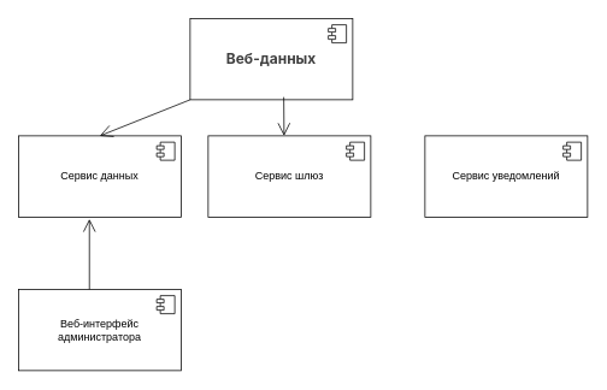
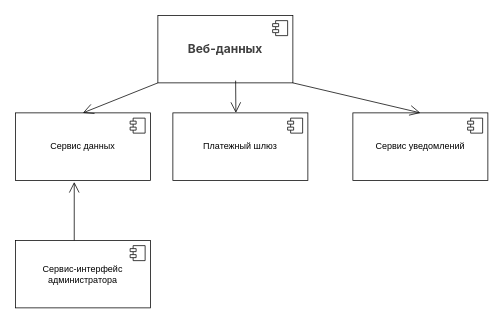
  <mxCell id="0" />
  <mxCell id="1" parent="0" />
  <mxCell id="2" value="&lt;span style=&quot;color: rgb(64, 64, 64); font-family: Inter, system-ui, -apple-system, BlinkMacSystemFont, &amp;quot;Segoe UI&amp;quot;, Roboto, &amp;quot;Noto Sans&amp;quot;, Ubuntu, Cantarell, &amp;quot;Helvetica Neue&amp;quot;, Oxygen, &amp;quot;Open Sans&amp;quot;, sans-serif; font-size: 16.002px; text-align: left;&quot;&gt;Веб-данных&lt;/span&gt;" style="html=1;dropTarget=0;whiteSpace=wrap;fontStyle=1" parent="1" vertex="1"><mxGeometry x="210" y="20" width="180" height="90" as="geometry" /></mxCell>
  <mxCell id="3" value="" style="shape=module;jettyWidth=8;jettyHeight=4;" parent="2" vertex="1"><mxGeometry x="1" width="20" height="20" relative="1" as="geometry"><mxPoint x="-27" y="7" as="offset" /></mxGeometry></mxCell>
- <mxCell id="4" value="&lt;span style=&quot;font-weight: 400;&quot;&gt;Сервис шлюз&lt;/span&gt;" style="html=1;dropTarget=0;whiteSpace=wrap;fontStyle=1" vertex="1" parent="1"><mxGeometry x="230" y="150" width="180" height="90" as="geometry" /></mxCell>
+ <mxCell id="4" value="&lt;span style=&quot;font-weight: 400;&quot;&gt;Платежный шлюз&lt;/span&gt;" style="html=1;dropTarget=0;whiteSpace=wrap;fontStyle=1" vertex="1" parent="1"><mxGeometry x="230" y="150" width="180" height="90" as="geometry" /></mxCell>
  <mxCell id="5" value="" style="shape=module;jettyWidth=8;jettyHeight=4;" vertex="1" parent="4"><mxGeometry x="1" width="20" height="20" relative="1" as="geometry"><mxPoint x="-27" y="7" as="offset" /></mxGeometry></mxCell>
  <mxCell id="6" value="&lt;span style=&quot;font-weight: 400;&quot;&gt;Сервис данных&lt;/span&gt;" style="html=1;dropTarget=0;whiteSpace=wrap;fontStyle=1" vertex="1" parent="1"><mxGeometry x="20" y="150" width="180" height="90" as="geometry" /></mxCell>
  <mxCell id="7" value="" style="shape=module;jettyWidth=8;jettyHeight=4;" vertex="1" parent="6"><mxGeometry x="1" width="20" height="20" relative="1" as="geometry"><mxPoint x="-27" y="7" as="offset" /></mxGeometry></mxCell>
  <mxCell id="8" value="&lt;span style=&quot;font-weight: 400;&quot;&gt;Сервис уведомлений&lt;/span&gt;" style="html=1;dropTarget=0;whiteSpace=wrap;fontStyle=1" vertex="1" parent="1"><mxGeometry x="470" y="150" width="180" height="90" as="geometry" /></mxCell>
  <mxCell id="9" value="" style="shape=module;jettyWidth=8;jettyHeight=4;" vertex="1" parent="8"><mxGeometry x="1" width="20" height="20" relative="1" as="geometry"><mxPoint x="-27" y="7" as="offset" /></mxGeometry></mxCell>
- <mxCell id="10" value="&lt;span style=&quot;font-weight: 400;&quot;&gt;Веб-интерфейс администратора&lt;/span&gt;" style="html=1;dropTarget=0;whiteSpace=wrap;fontStyle=1" vertex="1" parent="1"><mxGeometry x="20" y="320" width="180" height="90" as="geometry" /></mxCell>
+ <mxCell id="10" value="&lt;span style=&quot;font-weight: 400;&quot;&gt;Сервис-интерфейс администратора&lt;/span&gt;" style="html=1;dropTarget=0;whiteSpace=wrap;fontStyle=1" vertex="1" parent="1"><mxGeometry x="20" y="320" width="180" height="90" as="geometry" /></mxCell>
  <mxCell id="11" value="" style="shape=module;jettyWidth=8;jettyHeight=4;" vertex="1" parent="10"><mxGeometry x="1" width="20" height="20" relative="1" as="geometry"><mxPoint x="-27" y="7" as="offset" /></mxGeometry></mxCell>
  <mxCell id="12" value="" style="endArrow=open;endFill=1;endSize=12;html=1;rounded=0;exitX=0.576;exitY=0.967;exitDx=0;exitDy=0;exitPerimeter=0;" edge="1" parent="1" source="2"><mxGeometry width="160" relative="1" as="geometry"><mxPoint x="270" y="110" as="sourcePoint" /><mxPoint x="314" y="150" as="targetPoint" /></mxGeometry></mxCell>
  <mxCell id="13" value="" style="endArrow=open;endFill=1;endSize=12;html=1;rounded=0;entryX=0.436;entryY=1.024;entryDx=0;entryDy=0;exitX=0.436;exitY=0;exitDx=0;exitDy=0;exitPerimeter=0;entryPerimeter=0;" edge="1" parent="1" source="10" target="6"><mxGeometry width="160" relative="1" as="geometry"><mxPoint x="419.5" y="304" as="sourcePoint" /><mxPoint x="240" y="384" as="targetPoint" /></mxGeometry></mxCell>
  <mxCell id="14" value="" style="endArrow=open;endFill=1;endSize=12;html=1;rounded=0;entryX=0.5;entryY=0;entryDx=0;entryDy=0;" edge="1" parent="1" target="6"><mxGeometry width="160" relative="1" as="geometry"><mxPoint x="210" y="110" as="sourcePoint" /><mxPoint x="120.345" y="210" as="targetPoint" /></mxGeometry></mxCell>
+ <mxCell id="15" value="" style="endArrow=open;endFill=1;endSize=12;html=1;rounded=0;entryX=0.5;entryY=0;entryDx=0;entryDy=0;exitX=1;exitY=1;exitDx=0;exitDy=0;" edge="1" parent="1" source="2" target="8"><mxGeometry width="160" relative="1" as="geometry"><mxPoint x="390" y="80" as="sourcePoint" /><mxPoint x="400.5" y="150" as="targetPoint" /></mxGeometry></mxCell>
